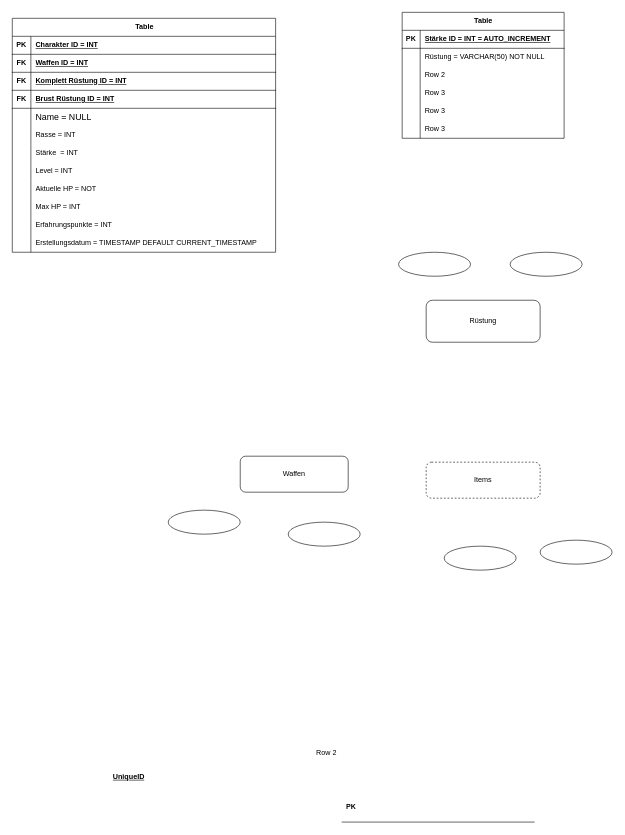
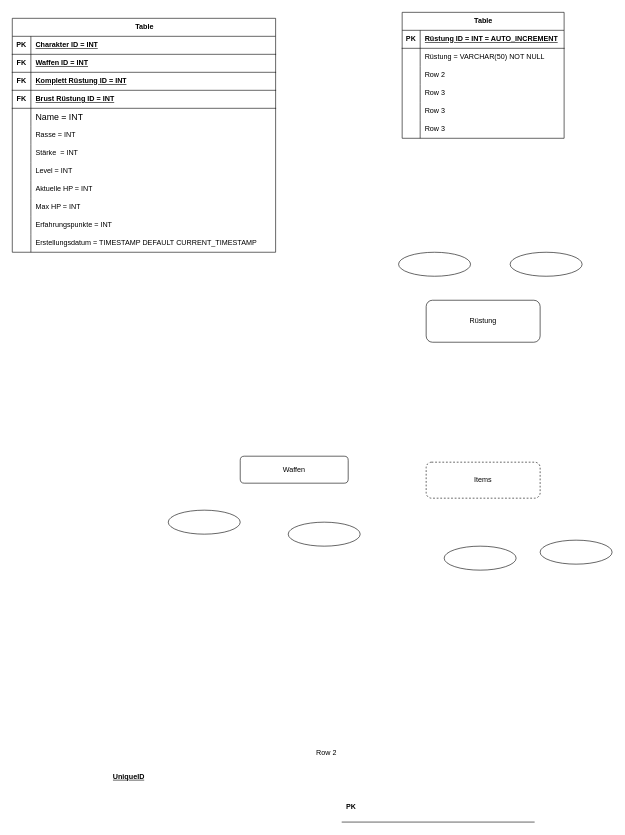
  <mxCell id="0" />
  <mxCell id="1" parent="0" />
- <mxCell id="2" value="Waffen" style="rounded=1;whiteSpace=wrap;html=1;" vertex="1" parent="1"><mxGeometry x="400" y="760" width="180" height="60" as="geometry" /></mxCell>
+ <mxCell id="2" value="Waffen" style="rounded=1;whiteSpace=wrap;html=1;" vertex="1" parent="1"><mxGeometry x="400" y="760" width="180" height="45" as="geometry" /></mxCell>
  <mxCell id="3" value="Rüstung" style="rounded=1;whiteSpace=wrap;html=1;" vertex="1" parent="1"><mxGeometry x="710" y="500" width="190" height="70" as="geometry" /></mxCell>
  <mxCell id="4" value="Items" style="rounded=1;whiteSpace=wrap;html=1;dashed=1;" vertex="1" parent="1"><mxGeometry x="710" y="770" width="190" height="60" as="geometry" /></mxCell>
  <mxCell id="5" value="" style="ellipse;whiteSpace=wrap;html=1;" vertex="1" parent="1"><mxGeometry x="900" y="900" width="120" height="40" as="geometry" /></mxCell>
  <mxCell id="6" value="" style="ellipse;whiteSpace=wrap;html=1;" vertex="1" parent="1"><mxGeometry x="740" y="910" width="120" height="40" as="geometry" /></mxCell>
  <mxCell id="7" value="" style="ellipse;whiteSpace=wrap;html=1;" vertex="1" parent="1"><mxGeometry x="480" y="870" width="120" height="40" as="geometry" /></mxCell>
  <mxCell id="8" value="" style="ellipse;whiteSpace=wrap;html=1;" vertex="1" parent="1"><mxGeometry x="280" y="850" width="120" height="40" as="geometry" /></mxCell>
  <mxCell id="9" value="" style="ellipse;whiteSpace=wrap;html=1;" vertex="1" parent="1"><mxGeometry x="850" y="420" width="120" height="40" as="geometry" /></mxCell>
  <mxCell id="10" value="" style="ellipse;whiteSpace=wrap;html=1;" vertex="1" parent="1"><mxGeometry x="664" y="420" width="120" height="40" as="geometry" /></mxCell>
  <mxCell id="11" value="" style="shape=tableRow;horizontal=0;startSize=0;swimlaneHead=0;swimlaneBody=0;fillColor=none;collapsible=0;dropTarget=0;points=[[0,0.5],[1,0.5]];portConstraint=eastwest;top=0;left=0;right=0;bottom=1;" vertex="1" parent="1"><mxGeometry x="570" y="1320" width="320" height="50" as="geometry" /></mxCell>
  <mxCell id="12" value="PK" style="shape=partialRectangle;connectable=0;fillColor=none;top=0;left=0;bottom=0;right=0;fontStyle=1;overflow=hidden;whiteSpace=wrap;html=1;" vertex="1" parent="11"><mxGeometry width="30" height="50" as="geometry"><mxRectangle width="30" height="50" as="alternateBounds" /></mxGeometry></mxCell>
  <mxCell id="13" value="UniqueID" style="shape=partialRectangle;connectable=0;fillColor=none;top=0;left=0;bottom=0;right=0;align=left;spacingLeft=6;fontStyle=5;overflow=hidden;whiteSpace=wrap;html=1;" vertex="1" parent="1"><mxGeometry x="180" y="1270" width="290" height="50" as="geometry"><mxRectangle width="290" height="50" as="alternateBounds" /></mxGeometry></mxCell>
  <mxCell id="14" value="Row 2" style="shape=partialRectangle;connectable=0;fillColor=none;top=0;left=0;bottom=0;right=0;align=left;spacingLeft=6;overflow=hidden;whiteSpace=wrap;html=1;" vertex="1" parent="1"><mxGeometry x="519" y="1240" width="290" height="30" as="geometry"><mxRectangle width="290" height="30" as="alternateBounds" /></mxGeometry></mxCell>
  <mxCell id="15" value="Table" style="shape=table;startSize=30;container=1;collapsible=1;childLayout=tableLayout;fixedRows=1;rowLines=0;fontStyle=1;align=center;resizeLast=1;html=1;points=[[0,0,0,0,0],[0,0.25,0,0,0],[0,0.5,0,0,0],[0,0.75,0,0,0],[0,1,0,0,0],[0.25,0,0,0,0],[0.25,1,0,0,0],[0.5,0,0,0,0],[0.5,1,0,0,0],[0.75,0,0,0,0],[0.75,1,0,0,0],[1,0,0,0,0],[1,0.25,0,0,0],[1,0.5,0,0,0],[1,0.75,0,0,0],[1,1,0,0,0]];" vertex="1" parent="1"><mxGeometry x="20" y="30" width="439" height="390" as="geometry" /></mxCell>
  <mxCell id="16" value="" style="shape=tableRow;horizontal=0;startSize=0;swimlaneHead=0;swimlaneBody=0;fillColor=none;collapsible=0;dropTarget=0;points=[[0,0.5],[1,0.5]];portConstraint=eastwest;top=0;left=0;right=0;bottom=1;" vertex="1" parent="15"><mxGeometry y="30" width="439" height="30" as="geometry" /></mxCell>
  <mxCell id="17" value="PK" style="shape=partialRectangle;connectable=0;fillColor=none;top=0;left=0;bottom=0;right=0;fontStyle=1;overflow=hidden;whiteSpace=wrap;html=1;" vertex="1" parent="16"><mxGeometry width="31" height="30" as="geometry"><mxRectangle width="31" height="30" as="alternateBounds" /></mxGeometry></mxCell>
  <mxCell id="18" value="Charakter ID = INT" style="shape=partialRectangle;connectable=0;fillColor=none;top=0;left=0;bottom=0;right=0;align=left;spacingLeft=6;fontStyle=5;overflow=hidden;whiteSpace=wrap;html=1;" vertex="1" parent="16"><mxGeometry x="31" width="408" height="30" as="geometry"><mxRectangle width="408" height="30" as="alternateBounds" /></mxGeometry></mxCell>
  <mxCell id="19" value="" style="shape=tableRow;horizontal=0;startSize=0;swimlaneHead=0;swimlaneBody=0;fillColor=none;collapsible=0;dropTarget=0;points=[[0,0.5],[1,0.5]];portConstraint=eastwest;top=0;left=0;right=0;bottom=1;" vertex="1" parent="15"><mxGeometry y="60" width="439" height="30" as="geometry" /></mxCell>
  <mxCell id="20" value="FK" style="shape=partialRectangle;connectable=0;fillColor=none;top=0;left=0;bottom=0;right=0;fontStyle=1;overflow=hidden;whiteSpace=wrap;html=1;" vertex="1" parent="19"><mxGeometry width="31" height="30" as="geometry"><mxRectangle width="31" height="30" as="alternateBounds" /></mxGeometry></mxCell>
  <mxCell id="21" value="Waffen ID = INT" style="shape=partialRectangle;connectable=0;fillColor=none;top=0;left=0;bottom=0;right=0;align=left;spacingLeft=6;fontStyle=5;overflow=hidden;whiteSpace=wrap;html=1;" vertex="1" parent="19"><mxGeometry x="31" width="408" height="30" as="geometry"><mxRectangle width="408" height="30" as="alternateBounds" /></mxGeometry></mxCell>
  <mxCell id="22" value="" style="shape=tableRow;horizontal=0;startSize=0;swimlaneHead=0;swimlaneBody=0;fillColor=none;collapsible=0;dropTarget=0;points=[[0,0.5],[1,0.5]];portConstraint=eastwest;top=0;left=0;right=0;bottom=1;" vertex="1" parent="15"><mxGeometry y="90" width="439" height="30" as="geometry" /></mxCell>
  <mxCell id="23" value="FK" style="shape=partialRectangle;connectable=0;fillColor=none;top=0;left=0;bottom=0;right=0;fontStyle=1;overflow=hidden;whiteSpace=wrap;html=1;" vertex="1" parent="22"><mxGeometry width="31" height="30" as="geometry"><mxRectangle width="31" height="30" as="alternateBounds" /></mxGeometry></mxCell>
  <mxCell id="24" value="Komplett Rüstung ID = INT" style="shape=partialRectangle;connectable=0;fillColor=none;top=0;left=0;bottom=0;right=0;align=left;spacingLeft=6;fontStyle=5;overflow=hidden;whiteSpace=wrap;html=1;" vertex="1" parent="22"><mxGeometry x="31" width="408" height="30" as="geometry"><mxRectangle width="408" height="30" as="alternateBounds" /></mxGeometry></mxCell>
  <mxCell id="25" value="" style="shape=tableRow;horizontal=0;startSize=0;swimlaneHead=0;swimlaneBody=0;fillColor=none;collapsible=0;dropTarget=0;points=[[0,0.5],[1,0.5]];portConstraint=eastwest;top=0;left=0;right=0;bottom=1;" vertex="1" parent="15"><mxGeometry y="120" width="439" height="30" as="geometry" /></mxCell>
  <mxCell id="26" value="FK" style="shape=partialRectangle;connectable=0;fillColor=none;top=0;left=0;bottom=0;right=0;fontStyle=1;overflow=hidden;whiteSpace=wrap;html=1;" vertex="1" parent="25"><mxGeometry width="31" height="30" as="geometry"><mxRectangle width="31" height="30" as="alternateBounds" /></mxGeometry></mxCell>
  <mxCell id="27" value="Brust Rüstung ID = INT" style="shape=partialRectangle;connectable=0;fillColor=none;top=0;left=0;bottom=0;right=0;align=left;spacingLeft=6;fontStyle=5;overflow=hidden;whiteSpace=wrap;html=1;" vertex="1" parent="25"><mxGeometry x="31" width="408" height="30" as="geometry"><mxRectangle width="408" height="30" as="alternateBounds" /></mxGeometry></mxCell>
  <mxCell id="28" value="" style="shape=tableRow;horizontal=0;startSize=0;swimlaneHead=0;swimlaneBody=0;fillColor=none;collapsible=0;dropTarget=0;points=[[0,0.5],[1,0.5]];portConstraint=eastwest;top=0;left=0;right=0;bottom=0;" vertex="1" parent="15"><mxGeometry y="150" width="439" height="30" as="geometry" /></mxCell>
  <mxCell id="29" value="" style="shape=partialRectangle;connectable=0;fillColor=none;top=0;left=0;bottom=0;right=0;editable=1;overflow=hidden;whiteSpace=wrap;html=1;" vertex="1" parent="28"><mxGeometry width="31" height="30" as="geometry"><mxRectangle width="31" height="30" as="alternateBounds" /></mxGeometry></mxCell>
- <mxCell id="30" value="&lt;span style=&quot;font-size: 14.667px; text-align: center;&quot;&gt;Name = NULL&lt;/span&gt;" style="shape=partialRectangle;connectable=0;fillColor=none;top=0;left=0;bottom=0;right=0;align=left;spacingLeft=6;overflow=hidden;whiteSpace=wrap;html=1;" vertex="1" parent="28"><mxGeometry x="31" width="408" height="30" as="geometry"><mxRectangle width="408" height="30" as="alternateBounds" /></mxGeometry></mxCell>
+ <mxCell id="30" value="&lt;span style=&quot;font-size: 14.667px; text-align: center;&quot;&gt;Name = INT&lt;/span&gt;" style="shape=partialRectangle;connectable=0;fillColor=none;top=0;left=0;bottom=0;right=0;align=left;spacingLeft=6;overflow=hidden;whiteSpace=wrap;html=1;" vertex="1" parent="28"><mxGeometry x="31" width="408" height="30" as="geometry"><mxRectangle width="408" height="30" as="alternateBounds" /></mxGeometry></mxCell>
  <mxCell id="31" value="" style="shape=tableRow;horizontal=0;startSize=0;swimlaneHead=0;swimlaneBody=0;fillColor=none;collapsible=0;dropTarget=0;points=[[0,0.5],[1,0.5]];portConstraint=eastwest;top=0;left=0;right=0;bottom=0;" vertex="1" parent="15"><mxGeometry y="180" width="439" height="30" as="geometry" /></mxCell>
  <mxCell id="32" value="" style="shape=partialRectangle;connectable=0;fillColor=none;top=0;left=0;bottom=0;right=0;editable=1;overflow=hidden;whiteSpace=wrap;html=1;" vertex="1" parent="31"><mxGeometry width="31" height="30" as="geometry"><mxRectangle width="31" height="30" as="alternateBounds" /></mxGeometry></mxCell>
  <mxCell id="33" value="Rasse = INT" style="shape=partialRectangle;connectable=0;fillColor=none;top=0;left=0;bottom=0;right=0;align=left;spacingLeft=6;overflow=hidden;whiteSpace=wrap;html=1;" vertex="1" parent="31"><mxGeometry x="31" width="408" height="30" as="geometry"><mxRectangle width="408" height="30" as="alternateBounds" /></mxGeometry></mxCell>
  <mxCell id="34" value="" style="shape=tableRow;horizontal=0;startSize=0;swimlaneHead=0;swimlaneBody=0;fillColor=none;collapsible=0;dropTarget=0;points=[[0,0.5],[1,0.5]];portConstraint=eastwest;top=0;left=0;right=0;bottom=0;" vertex="1" parent="15"><mxGeometry y="210" width="439" height="30" as="geometry" /></mxCell>
  <mxCell id="35" value="" style="shape=partialRectangle;connectable=0;fillColor=none;top=0;left=0;bottom=0;right=0;editable=1;overflow=hidden;whiteSpace=wrap;html=1;" vertex="1" parent="34"><mxGeometry width="31" height="30" as="geometry"><mxRectangle width="31" height="30" as="alternateBounds" /></mxGeometry></mxCell>
  <mxCell id="36" value="&lt;span style=&quot;text-align: center;&quot;&gt;Stärke&amp;nbsp; = INT&lt;/span&gt;" style="shape=partialRectangle;connectable=0;fillColor=none;top=0;left=0;bottom=0;right=0;align=left;spacingLeft=6;overflow=hidden;whiteSpace=wrap;html=1;" vertex="1" parent="34"><mxGeometry x="31" width="408" height="30" as="geometry"><mxRectangle width="408" height="30" as="alternateBounds" /></mxGeometry></mxCell>
  <mxCell id="37" value="" style="shape=tableRow;horizontal=0;startSize=0;swimlaneHead=0;swimlaneBody=0;fillColor=none;collapsible=0;dropTarget=0;points=[[0,0.5],[1,0.5]];portConstraint=eastwest;top=0;left=0;right=0;bottom=0;" vertex="1" parent="15"><mxGeometry y="240" width="439" height="30" as="geometry" /></mxCell>
  <mxCell id="38" value="" style="shape=partialRectangle;connectable=0;fillColor=none;top=0;left=0;bottom=0;right=0;editable=1;overflow=hidden;whiteSpace=wrap;html=1;" vertex="1" parent="37"><mxGeometry width="31" height="30" as="geometry"><mxRectangle width="31" height="30" as="alternateBounds" /></mxGeometry></mxCell>
  <mxCell id="39" value="&lt;span style=&quot;text-align: center;&quot;&gt;Level = INT&lt;/span&gt;" style="shape=partialRectangle;connectable=0;fillColor=none;top=0;left=0;bottom=0;right=0;align=left;spacingLeft=6;overflow=hidden;whiteSpace=wrap;html=1;" vertex="1" parent="37"><mxGeometry x="31" width="408" height="30" as="geometry"><mxRectangle width="408" height="30" as="alternateBounds" /></mxGeometry></mxCell>
  <mxCell id="40" value="" style="shape=tableRow;horizontal=0;startSize=0;swimlaneHead=0;swimlaneBody=0;fillColor=none;collapsible=0;dropTarget=0;points=[[0,0.5],[1,0.5]];portConstraint=eastwest;top=0;left=0;right=0;bottom=0;" vertex="1" parent="15"><mxGeometry y="270" width="439" height="30" as="geometry" /></mxCell>
  <mxCell id="41" value="" style="shape=partialRectangle;connectable=0;fillColor=none;top=0;left=0;bottom=0;right=0;editable=1;overflow=hidden;whiteSpace=wrap;html=1;" vertex="1" parent="40"><mxGeometry width="31" height="30" as="geometry"><mxRectangle width="31" height="30" as="alternateBounds" /></mxGeometry></mxCell>
- <mxCell id="42" value="Aktuelle HP = NOT" style="shape=partialRectangle;connectable=0;fillColor=none;top=0;left=0;bottom=0;right=0;align=left;spacingLeft=6;overflow=hidden;whiteSpace=wrap;html=1;" vertex="1" parent="40"><mxGeometry x="31" width="408" height="30" as="geometry"><mxRectangle width="408" height="30" as="alternateBounds" /></mxGeometry></mxCell>
+ <mxCell id="42" value="Aktuelle HP = INT" style="shape=partialRectangle;connectable=0;fillColor=none;top=0;left=0;bottom=0;right=0;align=left;spacingLeft=6;overflow=hidden;whiteSpace=wrap;html=1;" vertex="1" parent="40"><mxGeometry x="31" width="408" height="30" as="geometry"><mxRectangle width="408" height="30" as="alternateBounds" /></mxGeometry></mxCell>
  <mxCell id="43" value="" style="shape=tableRow;horizontal=0;startSize=0;swimlaneHead=0;swimlaneBody=0;fillColor=none;collapsible=0;dropTarget=0;points=[[0,0.5],[1,0.5]];portConstraint=eastwest;top=0;left=0;right=0;bottom=0;" vertex="1" parent="15"><mxGeometry y="300" width="439" height="30" as="geometry" /></mxCell>
  <mxCell id="44" value="" style="shape=partialRectangle;connectable=0;fillColor=none;top=0;left=0;bottom=0;right=0;editable=1;overflow=hidden;whiteSpace=wrap;html=1;" vertex="1" parent="43"><mxGeometry width="31" height="30" as="geometry"><mxRectangle width="31" height="30" as="alternateBounds" /></mxGeometry></mxCell>
  <mxCell id="45" value="Max HP = INT" style="shape=partialRectangle;connectable=0;fillColor=none;top=0;left=0;bottom=0;right=0;align=left;spacingLeft=6;overflow=hidden;whiteSpace=wrap;html=1;" vertex="1" parent="43"><mxGeometry x="31" width="408" height="30" as="geometry"><mxRectangle width="408" height="30" as="alternateBounds" /></mxGeometry></mxCell>
  <mxCell id="46" value="" style="shape=tableRow;horizontal=0;startSize=0;swimlaneHead=0;swimlaneBody=0;fillColor=none;collapsible=0;dropTarget=0;points=[[0,0.5],[1,0.5]];portConstraint=eastwest;top=0;left=0;right=0;bottom=0;" vertex="1" parent="15"><mxGeometry y="330" width="439" height="30" as="geometry" /></mxCell>
  <mxCell id="47" value="" style="shape=partialRectangle;connectable=0;fillColor=none;top=0;left=0;bottom=0;right=0;editable=1;overflow=hidden;whiteSpace=wrap;html=1;" vertex="1" parent="46"><mxGeometry width="31" height="30" as="geometry"><mxRectangle width="31" height="30" as="alternateBounds" /></mxGeometry></mxCell>
  <mxCell id="48" value="Erfahrungspunkte = INT" style="shape=partialRectangle;connectable=0;fillColor=none;top=0;left=0;bottom=0;right=0;align=left;spacingLeft=6;overflow=hidden;whiteSpace=wrap;html=1;" vertex="1" parent="46"><mxGeometry x="31" width="408" height="30" as="geometry"><mxRectangle width="408" height="30" as="alternateBounds" /></mxGeometry></mxCell>
  <mxCell id="49" value="" style="shape=tableRow;horizontal=0;startSize=0;swimlaneHead=0;swimlaneBody=0;fillColor=none;collapsible=0;dropTarget=0;points=[[0,0.5],[1,0.5]];portConstraint=eastwest;top=0;left=0;right=0;bottom=0;" vertex="1" parent="15"><mxGeometry y="360" width="439" height="30" as="geometry" /></mxCell>
  <mxCell id="50" value="" style="shape=partialRectangle;connectable=0;fillColor=none;top=0;left=0;bottom=0;right=0;editable=1;overflow=hidden;whiteSpace=wrap;html=1;" vertex="1" parent="49"><mxGeometry width="31" height="30" as="geometry"><mxRectangle width="31" height="30" as="alternateBounds" /></mxGeometry></mxCell>
  <mxCell id="51" value="Erstellungsdatum = TIMESTAMP DEFAULT CURRENT_TIMESTAMP" style="shape=partialRectangle;connectable=0;fillColor=none;top=0;left=0;bottom=0;right=0;align=left;spacingLeft=6;overflow=hidden;whiteSpace=wrap;html=1;" vertex="1" parent="49"><mxGeometry x="31" width="408" height="30" as="geometry"><mxRectangle width="408" height="30" as="alternateBounds" /></mxGeometry></mxCell>
  <mxCell id="52" value="" style="shape=tableRow;horizontal=0;startSize=0;swimlaneHead=0;swimlaneBody=0;fillColor=none;collapsible=0;dropTarget=0;points=[[0,0.5],[1,0.5]];portConstraint=eastwest;top=0;left=0;right=0;bottom=0;" vertex="1" parent="1"><mxGeometry x="480" y="130" width="240" height="30" as="geometry" /></mxCell>
  <mxCell id="53" value="Table" style="shape=table;startSize=30;container=1;collapsible=1;childLayout=tableLayout;fixedRows=1;rowLines=0;fontStyle=1;align=center;resizeLast=1;html=1;strokeColor=default;verticalAlign=middle;fontFamily=Helvetica;fontSize=12;fontColor=default;fillColor=none;points=[[0,0,0,0,0],[0,0.25,0,0,0],[0,0.5,0,0,0],[0,0.75,0,0,0],[0,1,0,0,0],[0.25,0,0,0,0],[0.25,1,0,0,0],[0.5,0,0,0,0],[0.5,1,0,0,0],[0.75,0,0,0,0],[0.75,1,0,0,0],[1,0,0,0,0],[1,0.25,0,0,0],[1,0.33,0,0,0],[1,0.5,0,0,0],[1,0.67,0,0,0],[1,0.75,0,0,0],[1,1,0,0,0]];" vertex="1" parent="1"><mxGeometry x="670" y="20" width="270" height="210" as="geometry" /></mxCell>
  <mxCell id="54" value="" style="shape=tableRow;horizontal=0;startSize=0;swimlaneHead=0;swimlaneBody=0;fillColor=none;collapsible=0;dropTarget=0;points=[[0,0.5],[1,0.5]];portConstraint=eastwest;top=0;left=0;right=0;bottom=1;strokeColor=default;align=center;verticalAlign=middle;fontFamily=Helvetica;fontSize=12;fontColor=default;" vertex="1" parent="53"><mxGeometry y="30" width="270" height="30" as="geometry" /></mxCell>
  <mxCell id="55" value="PK" style="shape=partialRectangle;connectable=0;fillColor=none;top=0;left=0;bottom=0;right=0;fontStyle=1;overflow=hidden;whiteSpace=wrap;html=1;strokeColor=default;align=center;verticalAlign=middle;fontFamily=Helvetica;fontSize=12;fontColor=default;" vertex="1" parent="54"><mxGeometry width="30" height="30" as="geometry"><mxRectangle width="30" height="30" as="alternateBounds" /></mxGeometry></mxCell>
- <mxCell id="56" value="Stärke ID = INT = AUTO_INCREMENT" style="shape=partialRectangle;connectable=0;fillColor=none;top=0;left=0;bottom=0;right=0;align=left;spacingLeft=6;fontStyle=5;overflow=hidden;whiteSpace=wrap;html=1;strokeColor=default;verticalAlign=middle;fontFamily=Helvetica;fontSize=12;fontColor=default;" vertex="1" parent="54"><mxGeometry x="30" width="240" height="30" as="geometry"><mxRectangle width="240" height="30" as="alternateBounds" /></mxGeometry></mxCell>
+ <mxCell id="56" value="Rüstung ID = INT = AUTO_INCREMENT" style="shape=partialRectangle;connectable=0;fillColor=none;top=0;left=0;bottom=0;right=0;align=left;spacingLeft=6;fontStyle=5;overflow=hidden;whiteSpace=wrap;html=1;strokeColor=default;verticalAlign=middle;fontFamily=Helvetica;fontSize=12;fontColor=default;" vertex="1" parent="54"><mxGeometry x="30" width="240" height="30" as="geometry"><mxRectangle width="240" height="30" as="alternateBounds" /></mxGeometry></mxCell>
  <mxCell id="57" value="" style="shape=tableRow;horizontal=0;startSize=0;swimlaneHead=0;swimlaneBody=0;fillColor=none;collapsible=0;dropTarget=0;points=[[0,0.5],[1,0.5]];portConstraint=eastwest;top=0;left=0;right=0;bottom=0;strokeColor=default;align=center;verticalAlign=middle;fontFamily=Helvetica;fontSize=12;fontColor=default;" vertex="1" parent="53"><mxGeometry y="60" width="270" height="30" as="geometry" /></mxCell>
  <mxCell id="58" value="" style="shape=partialRectangle;connectable=0;fillColor=none;top=0;left=0;bottom=0;right=0;editable=1;overflow=hidden;whiteSpace=wrap;html=1;strokeColor=default;align=center;verticalAlign=middle;fontFamily=Helvetica;fontSize=12;fontColor=default;" vertex="1" parent="57"><mxGeometry width="30" height="30" as="geometry"><mxRectangle width="30" height="30" as="alternateBounds" /></mxGeometry></mxCell>
  <mxCell id="59" value="Rüstung = VARCHAR(50) NOT NULL" style="shape=partialRectangle;connectable=0;fillColor=none;top=0;left=0;bottom=0;right=0;align=left;spacingLeft=6;overflow=hidden;whiteSpace=wrap;html=1;strokeColor=default;verticalAlign=middle;fontFamily=Helvetica;fontSize=12;fontColor=default;" vertex="1" parent="57"><mxGeometry x="30" width="240" height="30" as="geometry"><mxRectangle width="240" height="30" as="alternateBounds" /></mxGeometry></mxCell>
  <mxCell id="60" value="" style="shape=tableRow;horizontal=0;startSize=0;swimlaneHead=0;swimlaneBody=0;fillColor=none;collapsible=0;dropTarget=0;points=[[0,0.5],[1,0.5]];portConstraint=eastwest;top=0;left=0;right=0;bottom=0;strokeColor=default;align=center;verticalAlign=middle;fontFamily=Helvetica;fontSize=12;fontColor=default;" vertex="1" parent="53"><mxGeometry y="90" width="270" height="30" as="geometry" /></mxCell>
  <mxCell id="61" value="" style="shape=partialRectangle;connectable=0;fillColor=none;top=0;left=0;bottom=0;right=0;editable=1;overflow=hidden;whiteSpace=wrap;html=1;strokeColor=default;align=center;verticalAlign=middle;fontFamily=Helvetica;fontSize=12;fontColor=default;" vertex="1" parent="60"><mxGeometry width="30" height="30" as="geometry"><mxRectangle width="30" height="30" as="alternateBounds" /></mxGeometry></mxCell>
  <mxCell id="62" value="Row 2" style="shape=partialRectangle;connectable=0;fillColor=none;top=0;left=0;bottom=0;right=0;align=left;spacingLeft=6;overflow=hidden;whiteSpace=wrap;html=1;strokeColor=default;verticalAlign=middle;fontFamily=Helvetica;fontSize=12;fontColor=default;" vertex="1" parent="60"><mxGeometry x="30" width="240" height="30" as="geometry"><mxRectangle width="240" height="30" as="alternateBounds" /></mxGeometry></mxCell>
  <mxCell id="63" value="" style="shape=tableRow;horizontal=0;startSize=0;swimlaneHead=0;swimlaneBody=0;fillColor=none;collapsible=0;dropTarget=0;points=[[0,0.5],[1,0.5]];portConstraint=eastwest;top=0;left=0;right=0;bottom=0;strokeColor=default;align=center;verticalAlign=middle;fontFamily=Helvetica;fontSize=12;fontColor=default;" vertex="1" parent="53"><mxGeometry y="120" width="270" height="30" as="geometry" /></mxCell>
  <mxCell id="64" value="" style="shape=partialRectangle;connectable=0;fillColor=none;top=0;left=0;bottom=0;right=0;editable=1;overflow=hidden;whiteSpace=wrap;html=1;strokeColor=default;align=center;verticalAlign=middle;fontFamily=Helvetica;fontSize=12;fontColor=default;" vertex="1" parent="63"><mxGeometry width="30" height="30" as="geometry"><mxRectangle width="30" height="30" as="alternateBounds" /></mxGeometry></mxCell>
  <mxCell id="65" value="Row 3" style="shape=partialRectangle;connectable=0;fillColor=none;top=0;left=0;bottom=0;right=0;align=left;spacingLeft=6;overflow=hidden;whiteSpace=wrap;html=1;strokeColor=default;verticalAlign=middle;fontFamily=Helvetica;fontSize=12;fontColor=default;" vertex="1" parent="63"><mxGeometry x="30" width="240" height="30" as="geometry"><mxRectangle width="240" height="30" as="alternateBounds" /></mxGeometry></mxCell>
  <mxCell id="66" value="" style="shape=tableRow;horizontal=0;startSize=0;swimlaneHead=0;swimlaneBody=0;fillColor=none;collapsible=0;dropTarget=0;points=[[0,0.5],[1,0.5]];portConstraint=eastwest;top=0;left=0;right=0;bottom=0;strokeColor=default;align=center;verticalAlign=middle;fontFamily=Helvetica;fontSize=12;fontColor=default;" vertex="1" parent="53"><mxGeometry y="150" width="270" height="30" as="geometry" /></mxCell>
  <mxCell id="67" value="" style="shape=partialRectangle;connectable=0;fillColor=none;top=0;left=0;bottom=0;right=0;editable=1;overflow=hidden;whiteSpace=wrap;html=1;strokeColor=default;align=center;verticalAlign=middle;fontFamily=Helvetica;fontSize=12;fontColor=default;" vertex="1" parent="66"><mxGeometry width="30" height="30" as="geometry"><mxRectangle width="30" height="30" as="alternateBounds" /></mxGeometry></mxCell>
  <mxCell id="68" value="Row 3" style="shape=partialRectangle;connectable=0;fillColor=none;top=0;left=0;bottom=0;right=0;align=left;spacingLeft=6;overflow=hidden;whiteSpace=wrap;html=1;strokeColor=default;verticalAlign=middle;fontFamily=Helvetica;fontSize=12;fontColor=default;" vertex="1" parent="66"><mxGeometry x="30" width="240" height="30" as="geometry"><mxRectangle width="240" height="30" as="alternateBounds" /></mxGeometry></mxCell>
  <mxCell id="69" value="" style="shape=tableRow;horizontal=0;startSize=0;swimlaneHead=0;swimlaneBody=0;fillColor=none;collapsible=0;dropTarget=0;points=[[0,0.5],[1,0.5]];portConstraint=eastwest;top=0;left=0;right=0;bottom=0;strokeColor=default;align=center;verticalAlign=middle;fontFamily=Helvetica;fontSize=12;fontColor=default;" vertex="1" parent="53"><mxGeometry y="180" width="270" height="30" as="geometry" /></mxCell>
  <mxCell id="70" value="" style="shape=partialRectangle;connectable=0;fillColor=none;top=0;left=0;bottom=0;right=0;editable=1;overflow=hidden;whiteSpace=wrap;html=1;strokeColor=default;align=center;verticalAlign=middle;fontFamily=Helvetica;fontSize=12;fontColor=default;" vertex="1" parent="69"><mxGeometry width="30" height="30" as="geometry"><mxRectangle width="30" height="30" as="alternateBounds" /></mxGeometry></mxCell>
  <mxCell id="71" value="Row 3" style="shape=partialRectangle;connectable=0;fillColor=none;top=0;left=0;bottom=0;right=0;align=left;spacingLeft=6;overflow=hidden;whiteSpace=wrap;html=1;strokeColor=default;verticalAlign=middle;fontFamily=Helvetica;fontSize=12;fontColor=default;" vertex="1" parent="69"><mxGeometry x="30" width="240" height="30" as="geometry"><mxRectangle width="240" height="30" as="alternateBounds" /></mxGeometry></mxCell>
